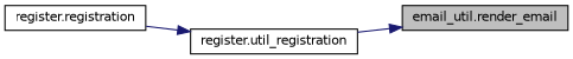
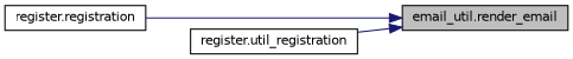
  digraph {
    rankdir=RL
    node [color=black fillcolor=white fontname=Helvetica fontsize=10 shape=record style=filled]
    edge [color=midnightblue dir=back fontname=Helvetica fontsize=10 labelfontname=Helvetica labelfontsize=10 style=solid]
    n1 [fillcolor=grey75 fontcolor=black height=0.2 label="email_util.render_email" width=0.4]
    n2 [height=0.2 label="register.registration" width=0.4]
    n3 [height=0.2 label="register.util_registration" width=0.4]
-   n3 -> n2
+   n1 -> n2
    n1 -> n3
  }
